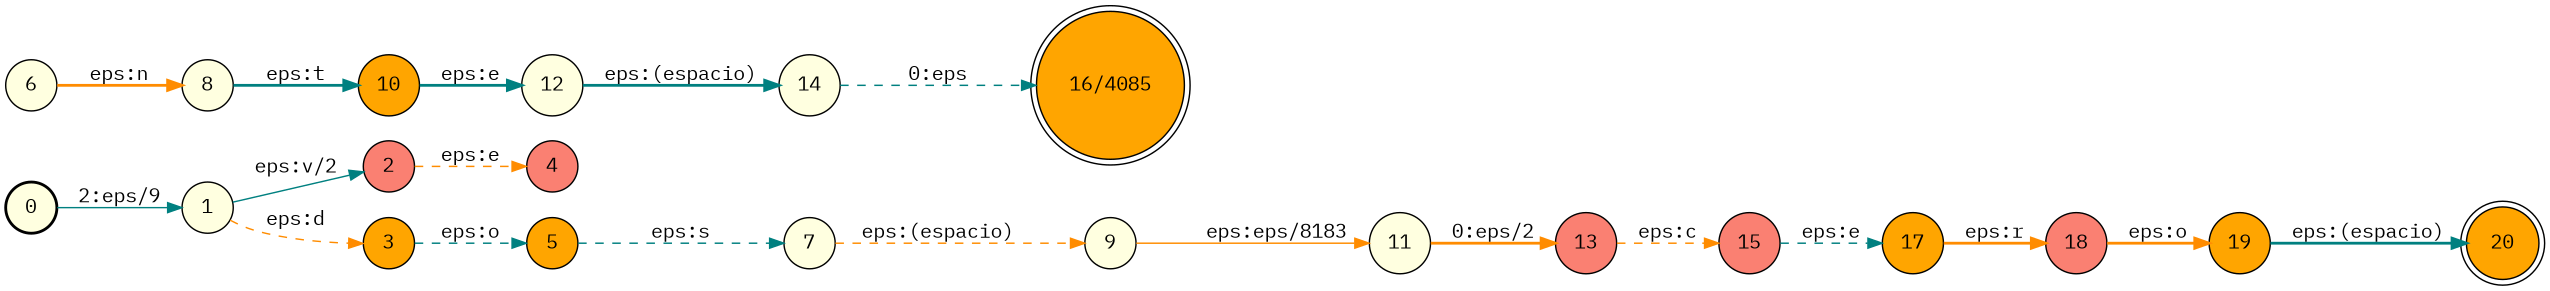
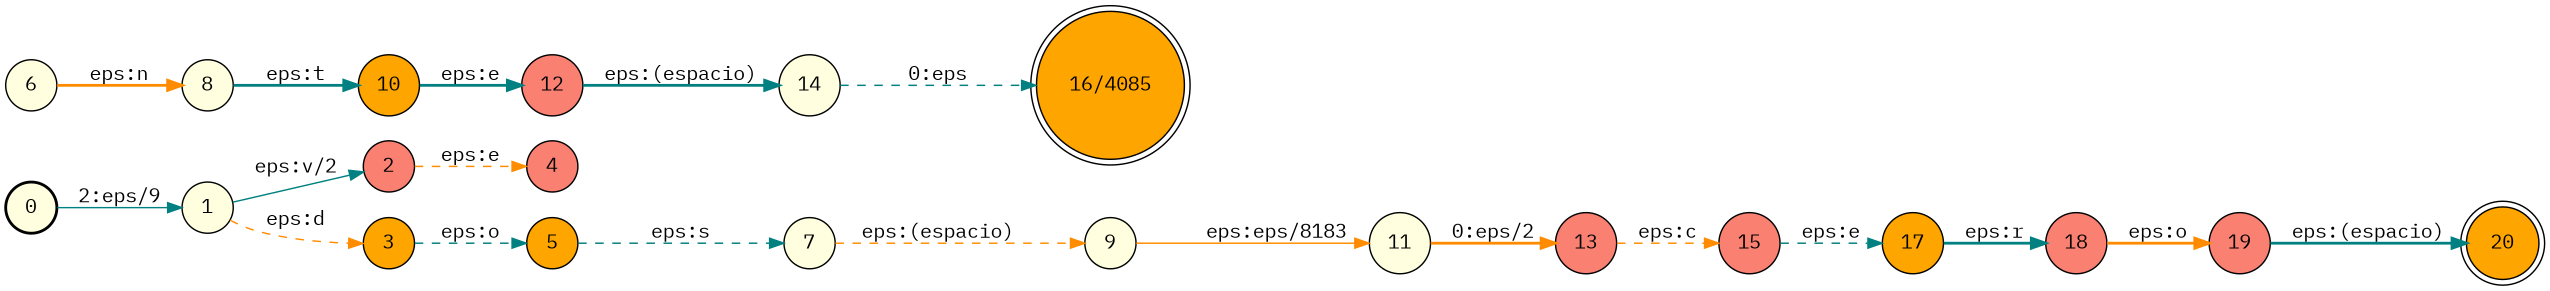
  digraph {
    fontname="IBM Plex Mono"
    nodesep=0.25
    rankdir=LR
    ranksep=0.4
    node [fillcolor=lightyellow fontname="IBM Plex Mono" fontsize=14 shape=circle style="solid,filled"]
    edge [color=teal fontname="IBM Plex Mono" fontsize=14 style=dashed]
    n1 [label=0 style="bold,filled"]
    n2 [label=1]
    n3 [fillcolor=salmon label=2]
    n4 [fillcolor=orange label=3]
    n5 [fillcolor=salmon label=4]
    n6 [fillcolor=orange label=5]
    n7 [label=7]
    n8 [label=6]
    n9 [label=8]
    n10 [label=9]
    n11 [fillcolor=orange label=10]
    n12 [label=11]
-   n13 [label=12]
+   n13 [fillcolor=salmon label=12]
    n14 [fillcolor=salmon label=13]
    n15 [label=14]
    n16 [fillcolor=salmon label=15]
    n17 [fillcolor=orange label="16/4085" shape=doublecircle]
    n18 [fillcolor=orange label=17]
    n19 [fillcolor=salmon label=18]
-   n20 [fillcolor=orange label=19]
+   n20 [fillcolor=salmon label=19]
    n21 [fillcolor=orange label=20 shape=doublecircle]
    n1 -> n2 [label="2:eps/9" style=solid]
    n2 -> n3 [label="eps:v/2" style=solid]
    n2 -> n4 [color=darkorange label="eps:d"]
    n3 -> n5 [color=darkorange label="eps:e"]
    n4 -> n6 [label="eps:o"]
    n6 -> n7 [label="eps:s"]
    n7 -> n10 [color=darkorange label="eps:(espacio)"]
    n8 -> n9 [color=darkorange label="eps:n" style=bold]
    n9 -> n11 [label="eps:t" style=bold]
    n10 -> n12 [color=darkorange label="eps:eps/8183" style=solid]
    n11 -> n13 [label="eps:e" style=bold]
    n12 -> n14 [color=darkorange label="0:eps/2" style=bold]
    n13 -> n15 [label="eps:(espacio)" style=bold]
    n14 -> n16 [color=darkorange label="eps:c"]
    n15 -> n17 [label="0:eps"]
    n16 -> n18 [label="eps:e"]
-   n18 -> n19 [color=darkorange label="eps:r" style=bold]
+   n18 -> n19 [label="eps:r" style=bold]
    n19 -> n20 [color=darkorange label="eps:o" style=bold]
    n20 -> n21 [label="eps:(espacio)" style=bold]
  }
